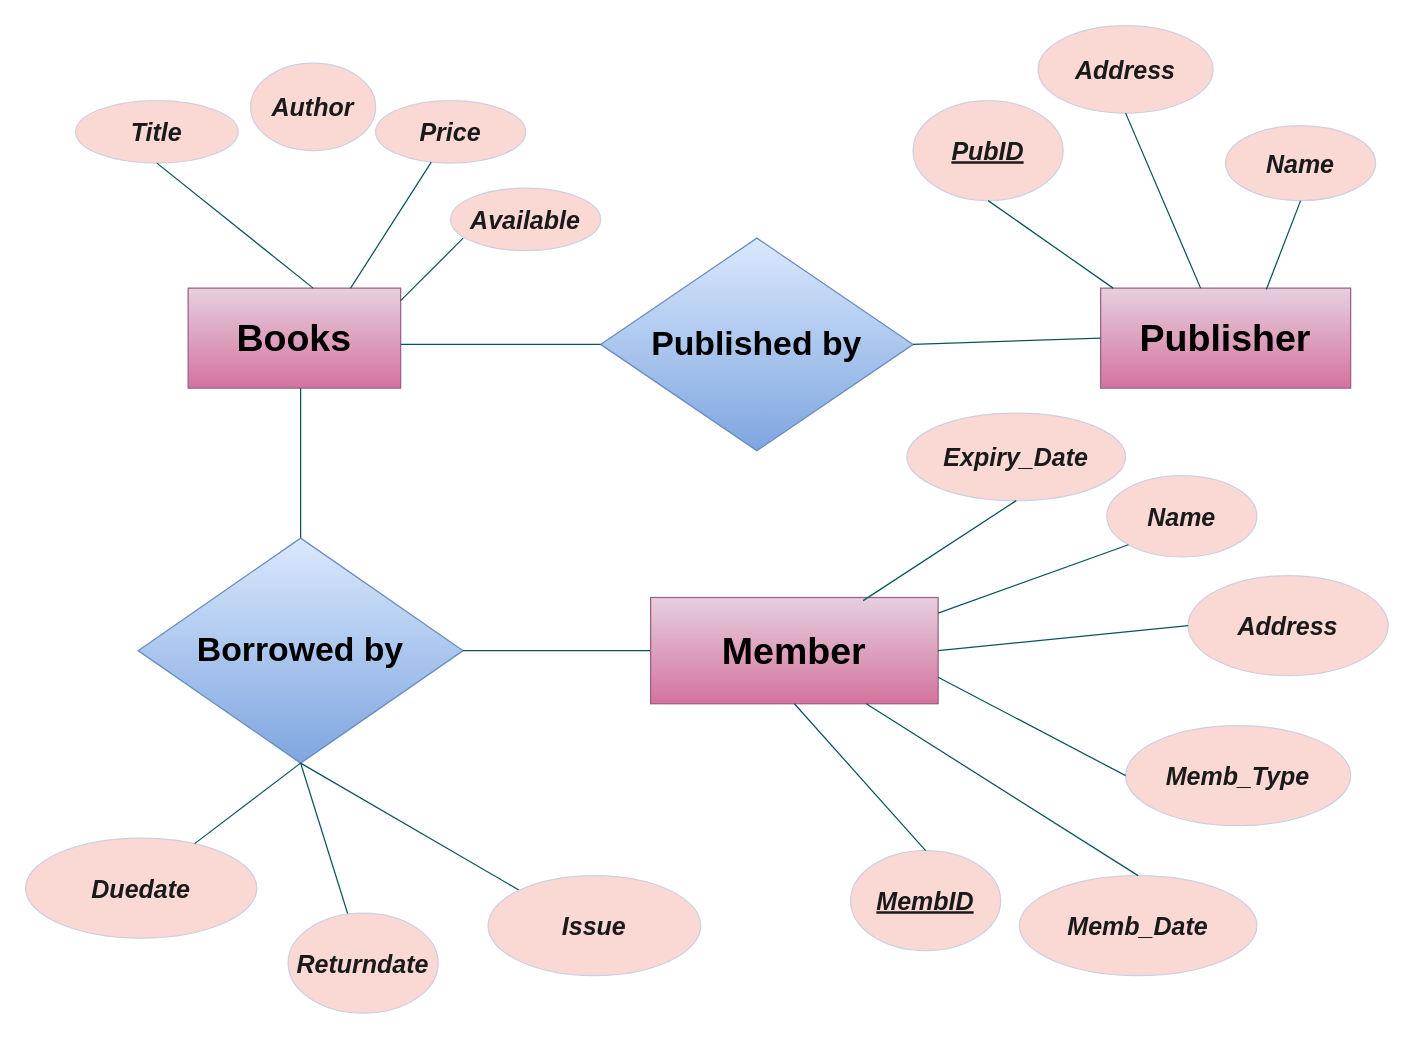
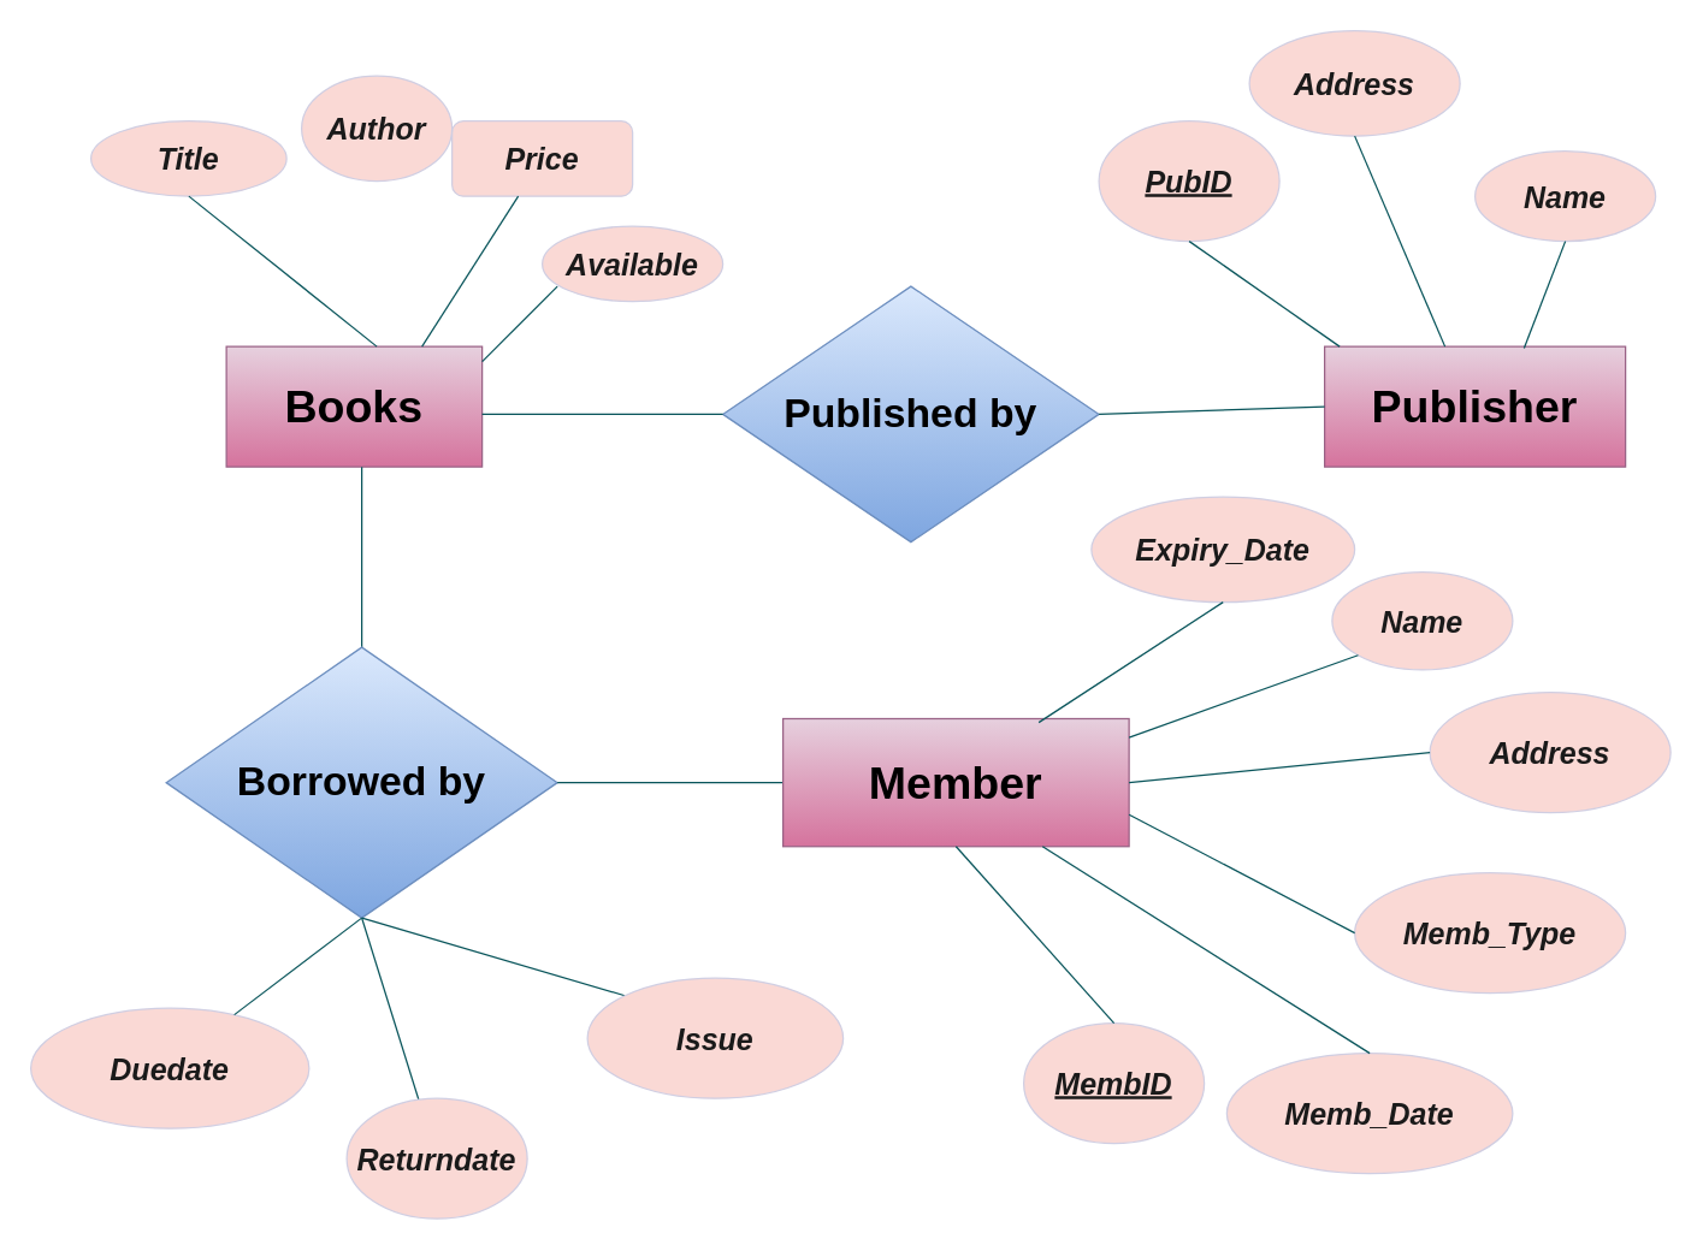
  <mxCell id="0" />
  <mxCell id="1" parent="0" />
  <mxCell id="2" value="Title" style="ellipse;whiteSpace=wrap;html=1;strokeColor=#D0CEE2;fontColor=#1A1A1A;fillColor=#FAD9D5;fontSize=20;fontStyle=3" vertex="1" parent="1"><mxGeometry x="60" y="80" width="130" height="50" as="geometry" /></mxCell>
  <mxCell id="3" value="Books" style="rounded=0;whiteSpace=wrap;html=1;strokeColor=#996185;fillColor=#e6d0de;gradientColor=#d5739d;fontSize=30;fontStyle=1" vertex="1" parent="1"><mxGeometry x="150" y="230" width="170" height="80" as="geometry" /></mxCell>
  <mxCell id="4" value="" style="endArrow=none;html=1;rounded=0;strokeColor=#09555B;fontColor=#1A1A1A;entryX=0.5;entryY=1;entryDx=0;entryDy=0;" edge="1" parent="1" target="2"><mxGeometry width="50" height="50" relative="1" as="geometry"><mxPoint x="250" y="230" as="sourcePoint" /><mxPoint x="140" y="120" as="targetPoint" /></mxGeometry></mxCell>
- <mxCell id="5" value="Price" style="ellipse;whiteSpace=wrap;html=1;strokeColor=#D0CEE2;fontColor=#1A1A1A;fillColor=#FAD9D5;fontSize=20;fontStyle=3" vertex="1" parent="1"><mxGeometry x="300" y="80" width="120" height="50" as="geometry" /></mxCell>
+ <mxCell id="5" value="Price" style="whiteSpace=wrap;html=1;strokeColor=#D0CEE2;fontColor=#1A1A1A;fillColor=#FAD9D5;fontSize=20;fontStyle=3;rounded=1;" vertex="1" parent="1"><mxGeometry x="300" y="80" width="120" height="50" as="geometry" /></mxCell>
  <mxCell id="6" value="Available" style="ellipse;whiteSpace=wrap;html=1;strokeColor=#D0CEE2;fontColor=#1A1A1A;fillColor=#FAD9D5;fontStyle=3;fontSize=20;" vertex="1" parent="1"><mxGeometry x="360" y="150" width="120" height="50" as="geometry" /></mxCell>
  <mxCell id="7" value="" style="endArrow=none;html=1;rounded=0;strokeColor=#09555B;fontColor=#1A1A1A;" edge="1" parent="1"><mxGeometry width="50" height="50" relative="1" as="geometry"><mxPoint x="320" y="240" as="sourcePoint" /><mxPoint x="370" y="190" as="targetPoint" /></mxGeometry></mxCell>
  <mxCell id="8" value="" style="endArrow=none;html=1;rounded=0;strokeColor=#09555B;fontColor=#1A1A1A;" edge="1" parent="1" target="5"><mxGeometry width="50" height="50" relative="1" as="geometry"><mxPoint x="280" y="230" as="sourcePoint" /><mxPoint x="330" y="180" as="targetPoint" /></mxGeometry></mxCell>
  <mxCell id="9" value="Author" style="ellipse;whiteSpace=wrap;html=1;strokeColor=#D0CEE2;fontColor=#1A1A1A;fillColor=#FAD9D5;fontSize=20;fontStyle=3" vertex="1" parent="1"><mxGeometry x="200" y="50" width="100" height="70" as="geometry" /></mxCell>
  <mxCell id="10" value="Published by" style="rhombus;whiteSpace=wrap;html=1;strokeColor=#6c8ebf;fillColor=#dae8fc;fontStyle=1;fontSize=27;gradientColor=#7ea6e0;" vertex="1" parent="1"><mxGeometry x="480" y="190" width="250" height="170" as="geometry" /></mxCell>
  <mxCell id="11" value="Publisher" style="rounded=0;whiteSpace=wrap;html=1;strokeColor=#996185;fillColor=#e6d0de;gradientColor=#d5739d;fontSize=30;fontStyle=1" vertex="1" parent="1"><mxGeometry x="880" y="230" width="200" height="80" as="geometry" /></mxCell>
  <mxCell id="12" value="" style="endArrow=none;html=1;rounded=0;strokeColor=#09555B;fontColor=#1A1A1A;entryX=0;entryY=0.5;entryDx=0;entryDy=0;" edge="1" parent="1" target="10"><mxGeometry width="50" height="50" relative="1" as="geometry"><mxPoint x="320" y="275" as="sourcePoint" /><mxPoint x="370" y="220" as="targetPoint" /></mxGeometry></mxCell>
  <mxCell id="13" value="" style="endArrow=none;html=1;rounded=0;strokeColor=#09555B;fontColor=#1A1A1A;entryX=0;entryY=0.5;entryDx=0;entryDy=0;" edge="1" parent="1" target="11"><mxGeometry width="50" height="50" relative="1" as="geometry"><mxPoint x="730" y="275" as="sourcePoint" /><mxPoint x="780" y="230" as="targetPoint" /></mxGeometry></mxCell>
  <mxCell id="14" value="PubID" style="ellipse;whiteSpace=wrap;html=1;strokeColor=#D0CEE2;fontColor=#1A1A1A;fillColor=#FAD9D5;fontSize=20;fontStyle=7" vertex="1" parent="1"><mxGeometry x="730" y="80" width="120" height="80" as="geometry" /></mxCell>
  <mxCell id="15" value="Address" style="ellipse;whiteSpace=wrap;html=1;strokeColor=#D0CEE2;fontColor=#1A1A1A;fillColor=#FAD9D5;fontSize=20;fontStyle=3" vertex="1" parent="1"><mxGeometry x="830" y="20" width="140" height="70" as="geometry" /></mxCell>
  <mxCell id="16" value="Name" style="ellipse;whiteSpace=wrap;html=1;strokeColor=#D0CEE2;fontColor=#1A1A1A;fillColor=#FAD9D5;fontSize=20;fontStyle=3" vertex="1" parent="1"><mxGeometry x="980" y="100" width="120" height="60" as="geometry" /></mxCell>
  <mxCell id="17" value="" style="endArrow=none;html=1;rounded=0;strokeColor=#09555B;fontColor=#1A1A1A;exitX=0.663;exitY=0.013;exitDx=0;exitDy=0;exitPerimeter=0;entryX=0.5;entryY=1;entryDx=0;entryDy=0;" edge="1" parent="1" source="11" target="16"><mxGeometry width="50" height="50" relative="1" as="geometry"><mxPoint x="970" y="210" as="sourcePoint" /><mxPoint x="1020" y="160" as="targetPoint" /></mxGeometry></mxCell>
  <mxCell id="18" value="" style="endArrow=none;html=1;rounded=0;strokeColor=#09555B;fontColor=#1A1A1A;entryX=0.5;entryY=1;entryDx=0;entryDy=0;" edge="1" parent="1" target="15"><mxGeometry width="50" height="50" relative="1" as="geometry"><mxPoint x="960" y="230" as="sourcePoint" /><mxPoint x="1010" y="180" as="targetPoint" /></mxGeometry></mxCell>
  <mxCell id="19" value="" style="endArrow=none;html=1;rounded=0;strokeColor=#09555B;fontColor=#1A1A1A;entryX=0.5;entryY=1;entryDx=0;entryDy=0;" edge="1" parent="1" target="14"><mxGeometry width="50" height="50" relative="1" as="geometry"><mxPoint x="890" y="230" as="sourcePoint" /><mxPoint x="940" y="180" as="targetPoint" /></mxGeometry></mxCell>
  <mxCell id="20" value="" style="endArrow=none;html=1;rounded=0;strokeColor=#09555B;fontColor=#1A1A1A;exitX=0.5;exitY=0;exitDx=0;exitDy=0;" edge="1" parent="1" source="21"><mxGeometry width="50" height="50" relative="1" as="geometry"><mxPoint x="240" y="510" as="sourcePoint" /><mxPoint x="240" y="310" as="targetPoint" /></mxGeometry></mxCell>
  <mxCell id="21" value="Borrowed by" style="rhombus;whiteSpace=wrap;html=1;strokeColor=#6c8ebf;fillColor=#dae8fc;gradientColor=#7ea6e0;fontSize=27;fontStyle=1" vertex="1" parent="1"><mxGeometry x="110" y="430" width="260" height="180" as="geometry" /></mxCell>
  <mxCell id="22" value="Duedate" style="ellipse;whiteSpace=wrap;html=1;strokeColor=#D0CEE2;fontColor=#1A1A1A;fillColor=#FAD9D5;fontStyle=3;fontSize=20;" vertex="1" parent="1"><mxGeometry y="670" width="185" height="80" as="geometry" x="20" /></mxCell>
  <mxCell id="23" value="" style="endArrow=none;html=1;rounded=0;strokeColor=#09555B;fontColor=#1A1A1A;" edge="1" parent="1" source="24"><mxGeometry width="50" height="50" relative="1" as="geometry"><mxPoint x="260" y="690" as="sourcePoint" /><mxPoint x="240" y="610" as="targetPoint" /></mxGeometry></mxCell>
  <mxCell id="24" value="Returndate" style="ellipse;whiteSpace=wrap;html=1;strokeColor=#D0CEE2;fontColor=#1A1A1A;fillColor=#FAD9D5;fontSize=20;fontStyle=3" vertex="1" parent="1"><mxGeometry x="230" y="730" width="120" height="80" as="geometry" /></mxCell>
  <mxCell id="25" value="" style="endArrow=none;html=1;rounded=0;strokeColor=#09555B;fontColor=#1A1A1A;exitX=0.731;exitY=0.055;exitDx=0;exitDy=0;exitPerimeter=0;" edge="1" parent="1" source="22"><mxGeometry width="50" height="50" relative="1" as="geometry"><mxPoint x="180" y="660" as="sourcePoint" /><mxPoint x="240" y="610" as="targetPoint" /></mxGeometry></mxCell>
  <mxCell id="26" value="" style="endArrow=none;html=1;rounded=0;strokeColor=#09555B;fontColor=#1A1A1A;entryX=0;entryY=0;entryDx=0;entryDy=0;" edge="1" parent="1" target="27"><mxGeometry width="50" height="50" relative="1" as="geometry"><mxPoint x="240" y="610" as="sourcePoint" /><mxPoint x="500" y="710" as="targetPoint" /></mxGeometry></mxCell>
- <mxCell id="27" value="Issue" style="ellipse;whiteSpace=wrap;html=1;strokeColor=#D0CEE2;fontColor=#1A1A1A;fillColor=#FAD9D5;fontStyle=3;fontSize=20;" vertex="1" parent="1"><mxGeometry x="390" y="700" width="170" height="80" as="geometry" /></mxCell>
+ <mxCell id="27" value="Issue" style="ellipse;whiteSpace=wrap;html=1;strokeColor=#D0CEE2;fontColor=#1A1A1A;fillColor=#FAD9D5;fontStyle=3;fontSize=20;" vertex="1" parent="1"><mxGeometry x="390" y="650" width="170" height="80" as="geometry" /></mxCell>
  <mxCell id="28" value="" style="endArrow=none;html=1;rounded=0;strokeColor=#09555B;fontColor=#1A1A1A;exitX=1;exitY=0.5;exitDx=0;exitDy=0;" edge="1" parent="1" source="30"><mxGeometry width="50" height="50" relative="1" as="geometry"><mxPoint x="770" y="480" as="sourcePoint" /><mxPoint x="700" y="520" as="targetPoint" /></mxGeometry></mxCell>
  <mxCell id="29" value="" style="endArrow=none;html=1;rounded=0;strokeColor=#09555B;fontColor=#1A1A1A;exitX=1;exitY=0.5;exitDx=0;exitDy=0;entryX=0;entryY=0.5;entryDx=0;entryDy=0;" edge="1" parent="1" source="21" target="30"><mxGeometry width="50" height="50" relative="1" as="geometry"><mxPoint x="370" y="520" as="sourcePoint" /><mxPoint x="700" y="520" as="targetPoint" /></mxGeometry></mxCell>
  <mxCell id="30" value="Member" style="rounded=0;whiteSpace=wrap;html=1;strokeColor=#996185;fillColor=#e6d0de;gradientColor=#d5739d;fontStyle=1;fontSize=30;" vertex="1" parent="1"><mxGeometry x="520" y="477.5" width="230" height="85" as="geometry" /></mxCell>
  <mxCell id="31" value="Expiry_Date" style="ellipse;whiteSpace=wrap;html=1;strokeColor=#D0CEE2;fontColor=#1A1A1A;fillColor=#FAD9D5;fontStyle=3;fontSize=20;" vertex="1" parent="1"><mxGeometry x="725" y="330" width="175" height="70" as="geometry" /></mxCell>
  <mxCell id="32" value="Name" style="ellipse;whiteSpace=wrap;html=1;strokeColor=#D0CEE2;fontColor=#1A1A1A;fillColor=#FAD9D5;fontStyle=3;fontSize=20;" vertex="1" parent="1"><mxGeometry x="885" y="380" width="120" height="65" as="geometry" /></mxCell>
  <mxCell id="33" value="Memb_Type" style="ellipse;whiteSpace=wrap;html=1;strokeColor=#D0CEE2;fontColor=#1A1A1A;fillColor=#FAD9D5;fontStyle=3;fontSize=20;" vertex="1" parent="1"><mxGeometry x="900" y="580" width="180" height="80" as="geometry" /></mxCell>
  <mxCell id="34" value="Memb_Date" style="ellipse;whiteSpace=wrap;html=1;strokeColor=#D0CEE2;fontColor=#1A1A1A;fillColor=#FAD9D5;fontStyle=3;fontSize=20;" vertex="1" parent="1"><mxGeometry x="815" y="700" width="190" height="80" as="geometry" /></mxCell>
  <mxCell id="35" value="MembID" style="ellipse;whiteSpace=wrap;html=1;strokeColor=#D0CEE2;fontColor=#1A1A1A;fillColor=#FAD9D5;fontStyle=7;fontSize=20;" vertex="1" parent="1"><mxGeometry x="680" y="680" width="120" height="80" as="geometry" /></mxCell>
  <mxCell id="36" value="Address" style="ellipse;whiteSpace=wrap;html=1;strokeColor=#D0CEE2;fontColor=#1A1A1A;fillColor=#FAD9D5;fontStyle=3;fontSize=20;" vertex="1" parent="1"><mxGeometry x="950" y="460" width="160" height="80" as="geometry" /></mxCell>
  <mxCell id="37" value="" style="endArrow=none;html=1;rounded=0;strokeColor=#09555B;fontColor=#1A1A1A;entryX=0.5;entryY=1;entryDx=0;entryDy=0;" edge="1" parent="1" target="31"><mxGeometry width="50" height="50" relative="1" as="geometry"><mxPoint x="690" y="480" as="sourcePoint" /><mxPoint x="750" y="420" as="targetPoint" /></mxGeometry></mxCell>
  <mxCell id="38" value="" style="endArrow=none;html=1;rounded=0;strokeColor=#09555B;fontColor=#1A1A1A;entryX=0;entryY=1;entryDx=0;entryDy=0;" edge="1" parent="1" target="32"><mxGeometry width="50" height="50" relative="1" as="geometry"><mxPoint x="750" y="490" as="sourcePoint" /><mxPoint x="800" y="440" as="targetPoint" /></mxGeometry></mxCell>
  <mxCell id="39" value="" style="endArrow=none;html=1;rounded=0;strokeColor=#09555B;fontColor=#1A1A1A;entryX=0.5;entryY=1;entryDx=0;entryDy=0;exitX=0.5;exitY=0;exitDx=0;exitDy=0;" edge="1" parent="1" source="35" target="30"><mxGeometry width="50" height="50" relative="1" as="geometry"><mxPoint x="780" y="690" as="sourcePoint" /><mxPoint x="830" y="640" as="targetPoint" /></mxGeometry></mxCell>
  <mxCell id="40" value="" style="endArrow=none;html=1;rounded=0;strokeColor=#09555B;fontColor=#1A1A1A;entryX=0.5;entryY=0;entryDx=0;entryDy=0;exitX=0.75;exitY=1;exitDx=0;exitDy=0;" edge="1" parent="1" source="30" target="34"><mxGeometry width="50" height="50" relative="1" as="geometry"><mxPoint x="780" y="690" as="sourcePoint" /><mxPoint x="830" y="640" as="targetPoint" /></mxGeometry></mxCell>
  <mxCell id="41" value="" style="endArrow=none;html=1;rounded=0;strokeColor=#09555B;fontColor=#1A1A1A;entryX=0;entryY=0.5;entryDx=0;entryDy=0;exitX=1;exitY=0.75;exitDx=0;exitDy=0;" edge="1" parent="1" source="30" target="33"><mxGeometry width="50" height="50" relative="1" as="geometry"><mxPoint x="780" y="690" as="sourcePoint" /><mxPoint x="830" y="640" as="targetPoint" /></mxGeometry></mxCell>
  <mxCell id="42" value="" style="endArrow=none;html=1;rounded=0;strokeColor=#09555B;fontColor=#1A1A1A;entryX=0;entryY=0.5;entryDx=0;entryDy=0;exitX=1;exitY=0.5;exitDx=0;exitDy=0;" edge="1" parent="1" source="30" target="36"><mxGeometry width="50" height="50" relative="1" as="geometry"><mxPoint x="780" y="690" as="sourcePoint" /><mxPoint x="830" y="640" as="targetPoint" /></mxGeometry></mxCell>
